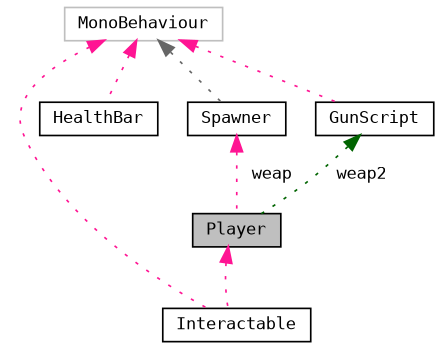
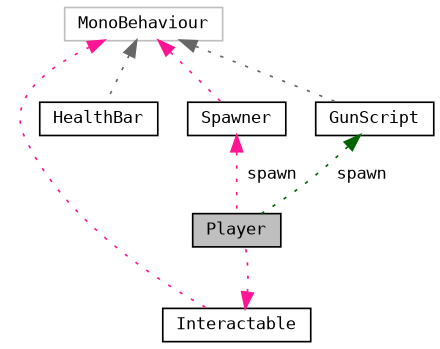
  digraph {
    fontname="DejaVu Sans Mono"
    node [color=black fillcolor=white fontname="DejaVu Sans Mono" fontsize=10 shape=record style=filled]
    edge [color=deeppink dir=back fontname="DejaVu Sans Mono" fontsize=10 labelfontname=Helvetica labelfontsize=10 style=dotted]
    n1 [fillcolor=grey75 fontcolor=black height=0.2 label=Player width=0.4]
    n2 [height=0.2 label=Interactable width=0.4]
    n3 [color=grey75 height=0.2 label=MonoBehaviour width=0.4]
    n4 [height=0.2 label=HealthBar width=0.4]
    n5 [height=0.2 label=Spawner width=0.4]
    n6 [height=0.2 label=GunScript width=0.4]
-   n1 -> n2
+   n2 -> n1
    n3 -> n2
-   n3 -> n4
-   n3 -> n5 [color=gray40]
-   n3 -> n6
-   n5 -> n1 [label=" weap"]
-   n6 -> n1 [color=darkgreen label=" weap2"]
+   n3 -> n4 [color=gray40]
+   n3 -> n5
+   n3 -> n6 [color=gray40]
+   n5 -> n1 [label=" spawn"]
+   n6 -> n1 [color=darkgreen label=" spawn"]
  }
